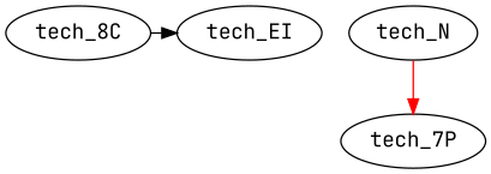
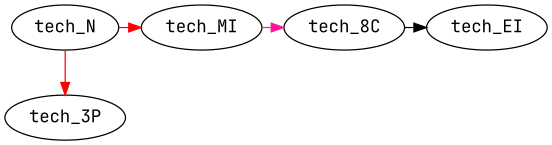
  digraph {
    fontname="JetBrains Mono"
    style=bold
    node [fontname="JetBrains Mono"]
    edge [color=red fontname="JetBrains Mono"]
+   tech_MI
    n2 [label=tech_8C]
    tech_EI
    tech_N
-   tech_7P
+   tech_7P [label=tech_3P]
    subgraph sub_1 {
      rank=same
+     tech_MI
      n2
      tech_EI
      tech_N
    }
    subgraph sub_2 {
      tech_N
      tech_7P
    }
+   tech_MI -> n2 [color=deeppink]
    n2 -> tech_EI [color=black]
+   tech_N -> tech_MI
    tech_N -> tech_7P
  }
